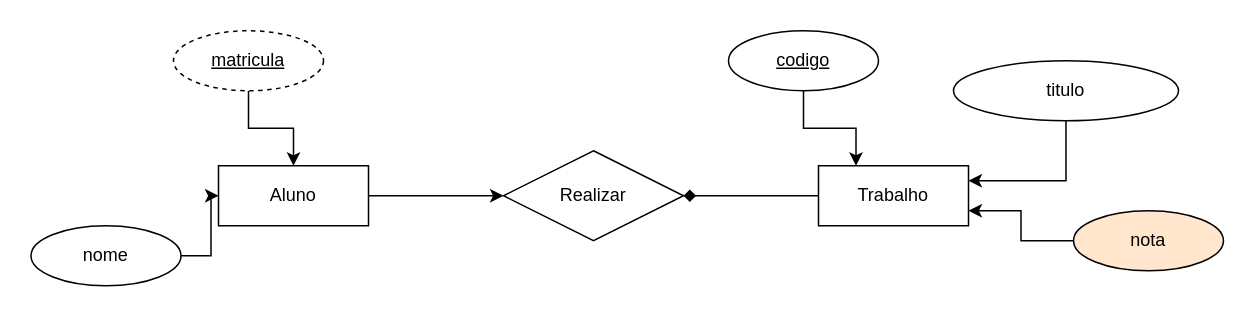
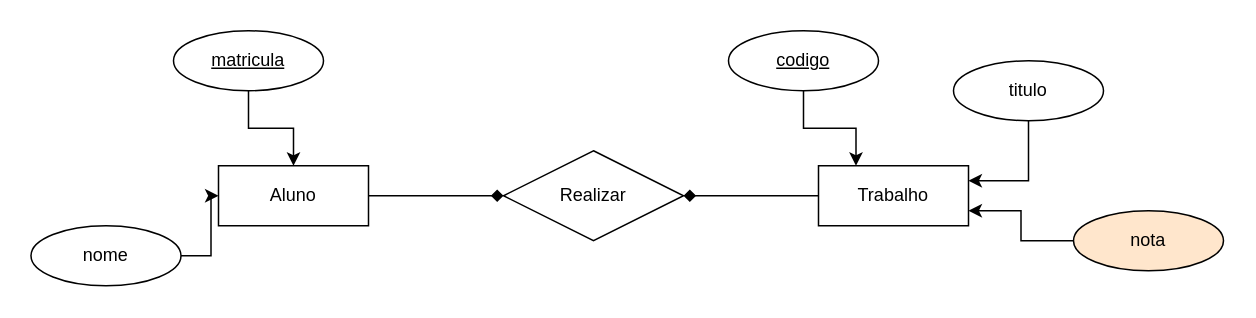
  <mxCell id="0" />
  <mxCell id="1" parent="0" />
- <mxCell id="2" style="edgeStyle=orthogonalEdgeStyle;rounded=0;orthogonalLoop=1;jettySize=auto;html=1;entryX=0;entryY=0.5;entryDx=0;entryDy=0;" edge="1" parent="1" source="3" target="4"><mxGeometry relative="1" as="geometry" /></mxCell>
+ <mxCell id="2" style="edgeStyle=orthogonalEdgeStyle;rounded=0;orthogonalLoop=1;jettySize=auto;html=1;entryX=0;entryY=0.5;entryDx=0;entryDy=0;endArrow=diamond;" edge="1" parent="1" source="3" target="4"><mxGeometry relative="1" as="geometry" /></mxCell>
  <mxCell id="3" value="Aluno" style="whiteSpace=wrap;html=1;align=center;" vertex="1" parent="1"><mxGeometry x="145" y="110" width="100" height="40" as="geometry" /></mxCell>
  <mxCell id="4" value="Realizar" style="shape=rhombus;perimeter=rhombusPerimeter;whiteSpace=wrap;html=1;align=center;" vertex="1" parent="1"><mxGeometry x="335" y="100" width="120" height="60" as="geometry" /></mxCell>
  <mxCell id="5" style="edgeStyle=orthogonalEdgeStyle;rounded=0;orthogonalLoop=1;jettySize=auto;html=1;entryX=1;entryY=0.5;entryDx=0;entryDy=0;endArrow=diamond;" edge="1" parent="1" source="6" target="4"><mxGeometry relative="1" as="geometry" /></mxCell>
  <mxCell id="6" value="Trabalho" style="whiteSpace=wrap;html=1;align=center;" vertex="1" parent="1"><mxGeometry x="545" y="110" width="100" height="40" as="geometry" /></mxCell>
  <mxCell id="7" style="edgeStyle=orthogonalEdgeStyle;rounded=0;orthogonalLoop=1;jettySize=auto;html=1;entryX=0;entryY=0.5;entryDx=0;entryDy=0;" edge="1" parent="1" source="8" target="3"><mxGeometry relative="1" as="geometry" /></mxCell>
  <mxCell id="8" value="nome" style="ellipse;whiteSpace=wrap;html=1;align=center;" vertex="1" parent="1"><mxGeometry x="20" y="150" width="100" height="40" as="geometry" /></mxCell>
  <mxCell id="9" style="edgeStyle=orthogonalEdgeStyle;rounded=0;orthogonalLoop=1;jettySize=auto;html=1;entryX=0.5;entryY=0;entryDx=0;entryDy=0;" edge="1" parent="1" source="10" target="3"><mxGeometry relative="1" as="geometry" /></mxCell>
- <mxCell id="10" value="matricula" style="ellipse;whiteSpace=wrap;html=1;align=center;fontStyle=4;dashed=1;" vertex="1" parent="1"><mxGeometry x="115" y="20" width="100" height="40" as="geometry" /></mxCell>
+ <mxCell id="10" value="matricula" style="ellipse;whiteSpace=wrap;html=1;align=center;fontStyle=4;" vertex="1" parent="1"><mxGeometry x="115" y="20" width="100" height="40" as="geometry" /></mxCell>
  <mxCell id="11" style="edgeStyle=orthogonalEdgeStyle;rounded=0;orthogonalLoop=1;jettySize=auto;html=1;entryX=0.25;entryY=0;entryDx=0;entryDy=0;" edge="1" parent="1" source="12" target="6"><mxGeometry relative="1" as="geometry" /></mxCell>
  <mxCell id="12" value="codigo" style="ellipse;whiteSpace=wrap;html=1;align=center;fontStyle=4;" vertex="1" parent="1"><mxGeometry x="485" y="20" width="100" height="40" as="geometry" /></mxCell>
  <mxCell id="13" style="edgeStyle=orthogonalEdgeStyle;rounded=0;orthogonalLoop=1;jettySize=auto;html=1;entryX=1;entryY=0.25;entryDx=0;entryDy=0;" edge="1" parent="1" source="14" target="6"><mxGeometry relative="1" as="geometry" /></mxCell>
- <mxCell id="14" value="titulo" style="ellipse;whiteSpace=wrap;html=1;align=center;" vertex="1" parent="1"><mxGeometry x="635" y="40" width="150" height="40" as="geometry" /></mxCell>
+ <mxCell id="14" value="titulo" style="ellipse;whiteSpace=wrap;html=1;align=center;" vertex="1" parent="1"><mxGeometry x="635" y="40" width="100" height="40" as="geometry" /></mxCell>
  <mxCell id="15" style="edgeStyle=orthogonalEdgeStyle;rounded=0;orthogonalLoop=1;jettySize=auto;html=1;entryX=1;entryY=0.75;entryDx=0;entryDy=0;" edge="1" parent="1" source="16" target="6"><mxGeometry relative="1" as="geometry" /></mxCell>
  <mxCell id="16" value="nota" style="ellipse;whiteSpace=wrap;html=1;align=center;fillColor=#ffe6cc;" vertex="1" parent="1"><mxGeometry x="715" y="140" width="100" height="40" as="geometry" /></mxCell>
